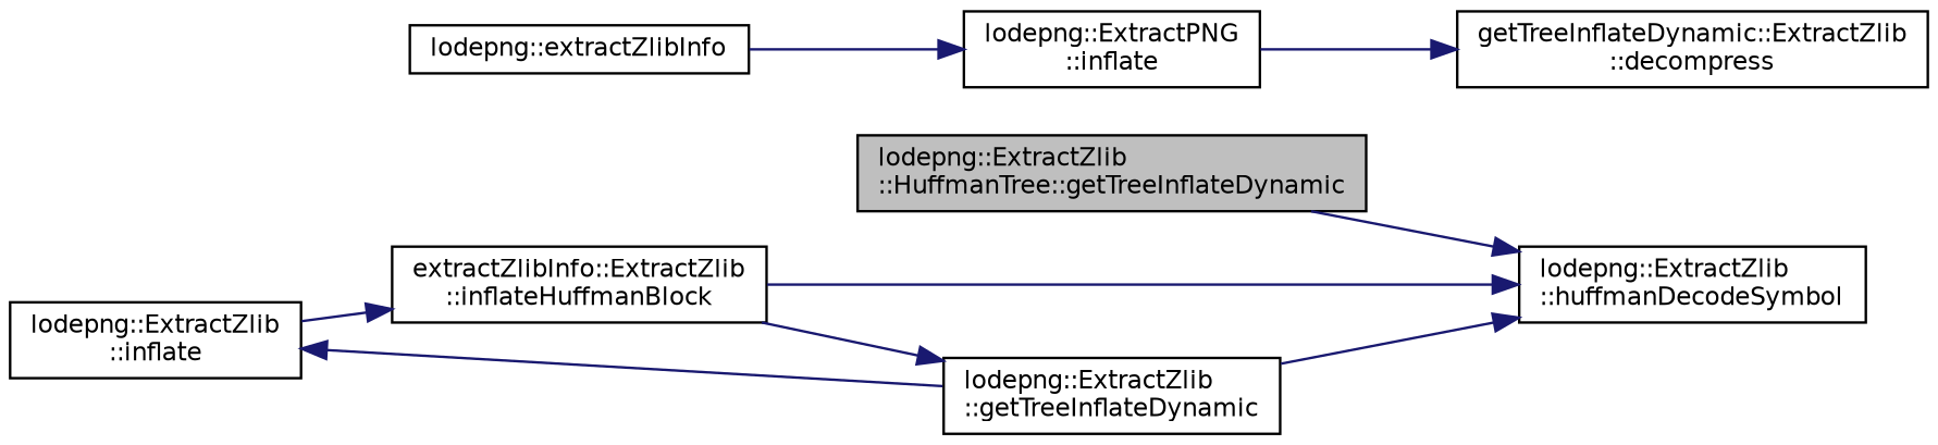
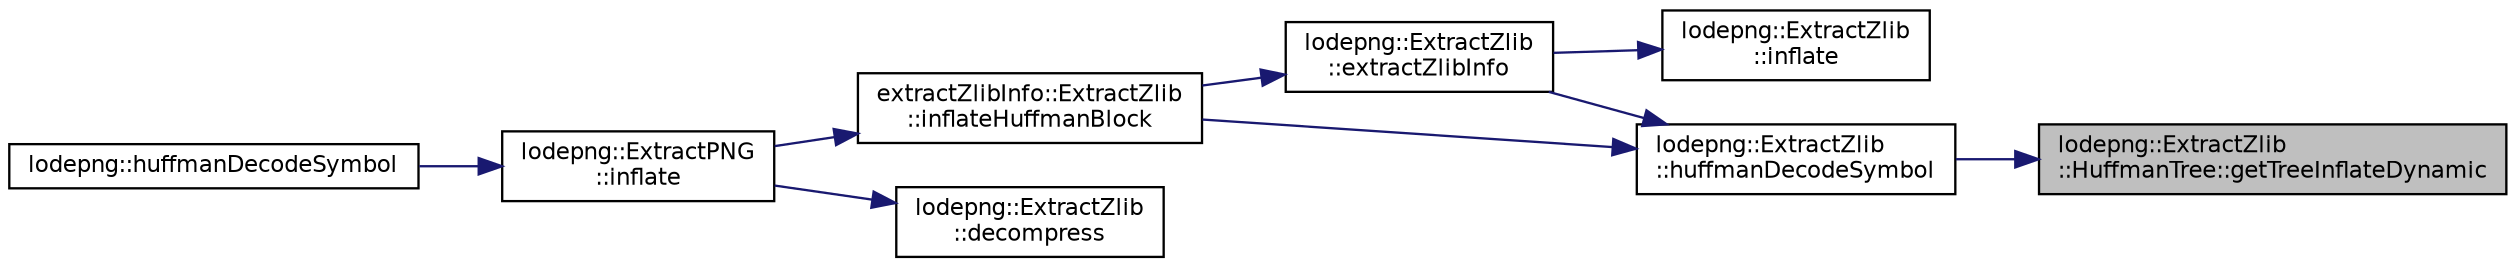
  digraph {
    rankdir=RL
    node [color=black fillcolor=white fontname=Helvetica fontsize=10 shape=record style=filled]
    edge [color=midnightblue dir=back fontname=Helvetica fontsize=10 labelfontname=Helvetica labelfontsize=10 style=solid]
    n1 [fillcolor=grey75 fontcolor=black height=0.2 label="lodepng::ExtractZlib\l::HuffmanTree::getTreeInflateDynamic" width=0.4]
    n2 [height=0.2 label="lodepng::ExtractZlib\l::huffmanDecodeSymbol" width=0.4]
-   n3 [height=0.2 label="lodepng::ExtractZlib\l::getTreeInflateDynamic" width=0.4]
+   n3 [height=0.2 label="lodepng::ExtractZlib\l::extractZlibInfo" width=0.4]
    n4 [height=0.2 label="extractZlibInfo::ExtractZlib\l::inflateHuffmanBlock" width=0.4]
    n5 [height=0.2 label="lodepng::ExtractZlib\l::inflate" width=0.4]
-   n6 [height=0.2 label="getTreeInflateDynamic::ExtractZlib\l::decompress" width=0.4]
+   n6 [height=0.2 label="lodepng::ExtractZlib\l::decompress" width=0.4]
    n7 [height=0.2 label="lodepng::ExtractPNG\l::inflate" width=0.4]
-   n8 [height=0.2 label="lodepng::extractZlibInfo" width=0.4]
-   n2 -> n1
+   n8 [height=0.2 label="lodepng::huffmanDecodeSymbol" width=0.4]
+   n1 -> n2
    n2 -> n3
    n2 -> n4
    n3 -> n4
-   n4 -> n5
+   n4 -> n7
    n5 -> n3
    n6 -> n7
    n7 -> n8
  }
